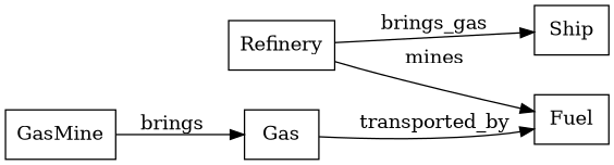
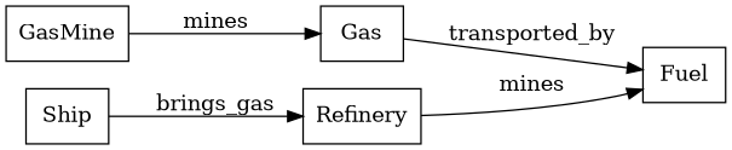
  digraph {
    rankdir=LR
    node [shape=box]
    Refinery
    Fuel
    GasMine
    Gas
    Ship
    Refinery -> Fuel [label=mines]
-   GasMine -> Gas [label=brings]
+   GasMine -> Gas [label=mines]
    Gas -> Fuel [label=transported_by]
-   Refinery -> Ship [label=brings_gas]
+   Ship -> Refinery [label=brings_gas]
  }
